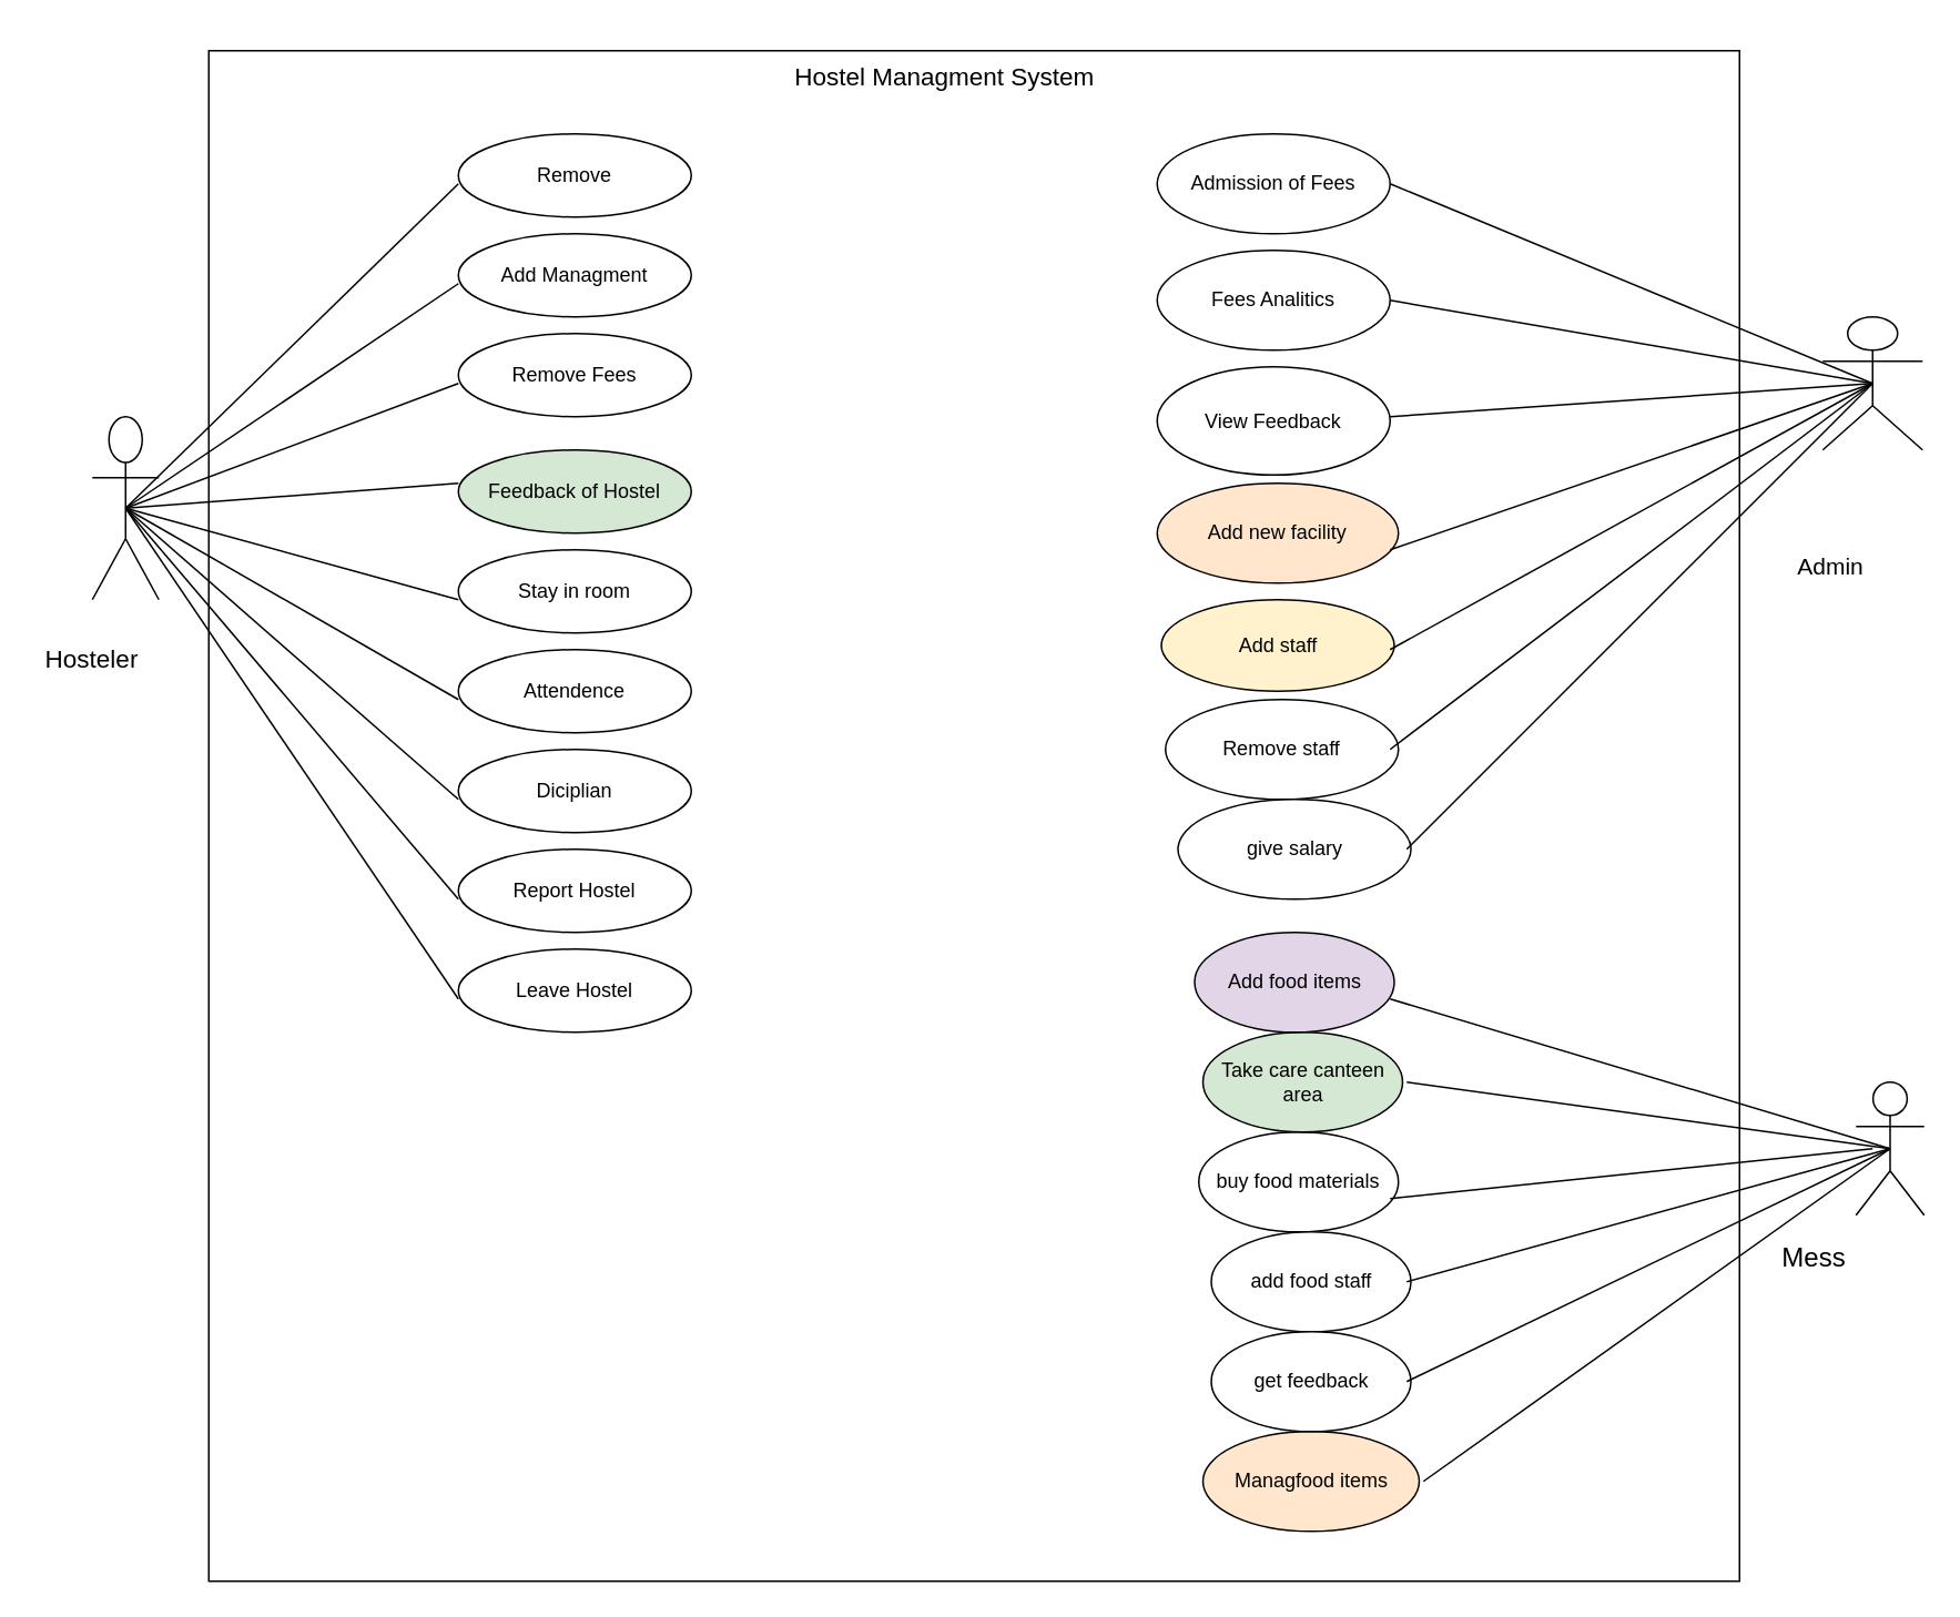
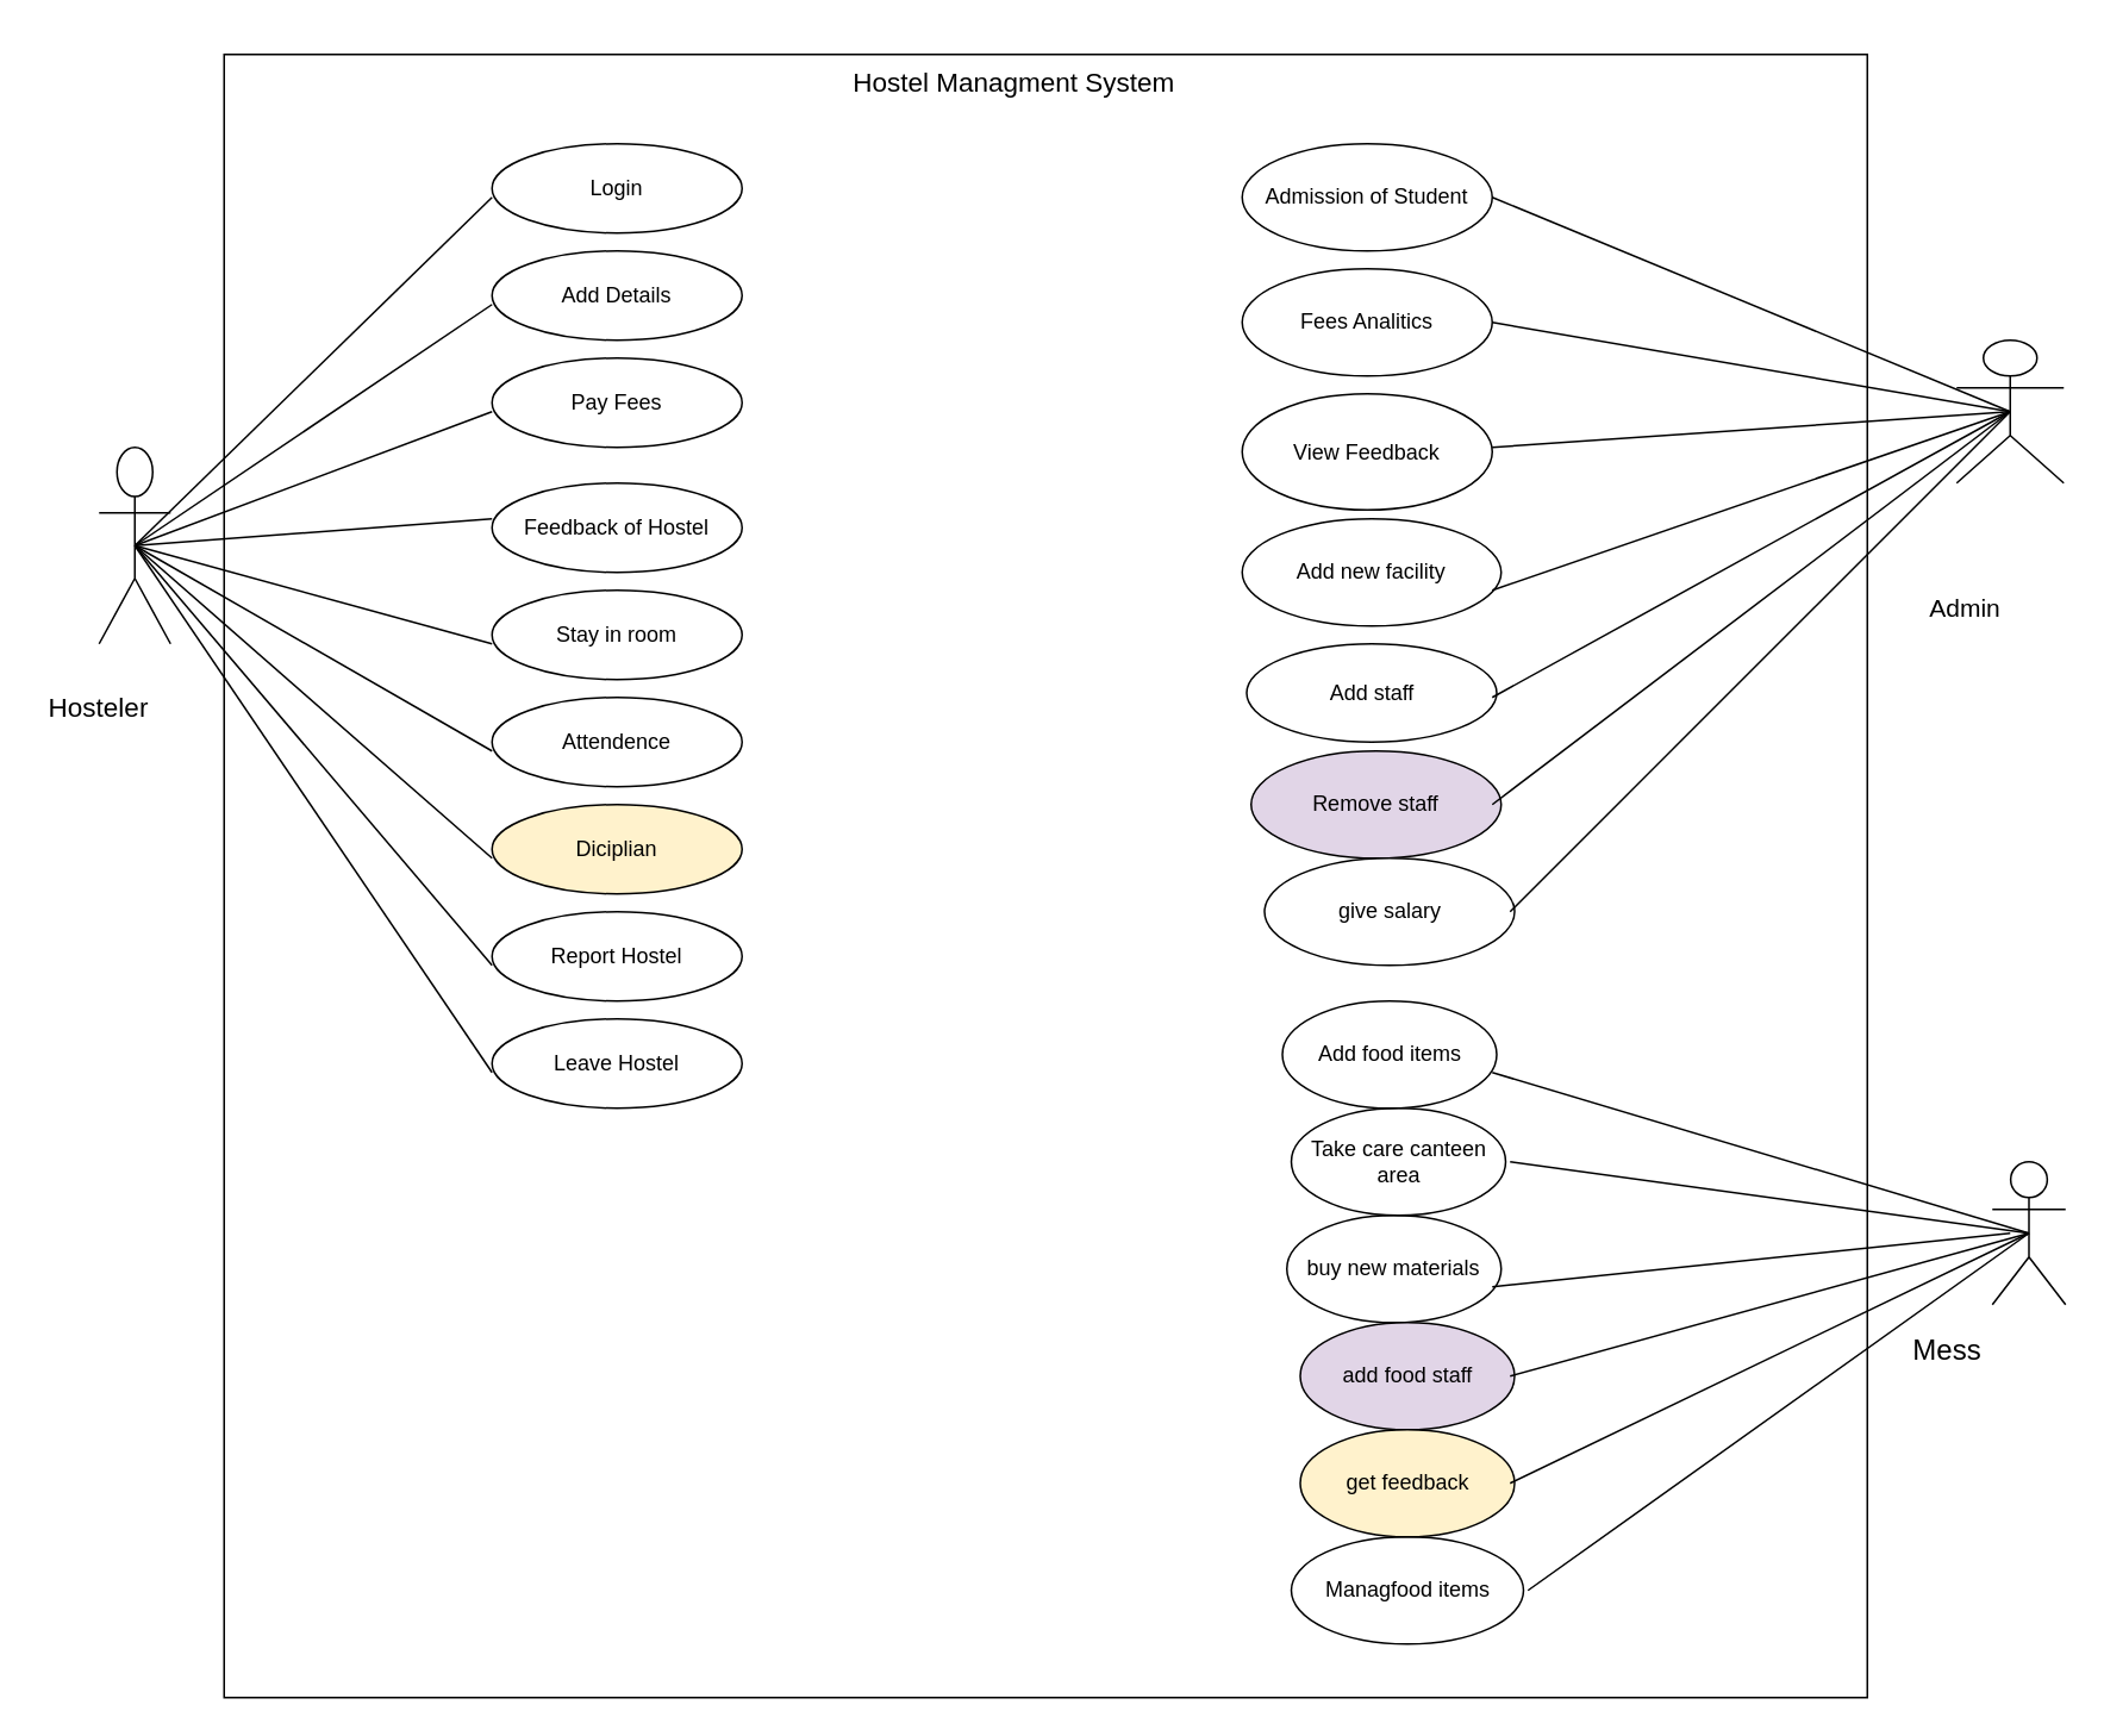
  <mxCell id="0" />
  <mxCell id="1" parent="0" />
  <mxCell id="2" value="" style="whiteSpace=wrap;html=1;aspect=fixed;strokeColor=#000000;" vertex="1" parent="1"><mxGeometry x="125" y="30" width="920" height="920" as="geometry" /></mxCell>
  <mxCell id="3" value="&lt;font style=&quot;font-size: 15px;&quot;&gt;Hostel Managment System&lt;/font&gt;" style="text;html=1;align=center;verticalAlign=middle;whiteSpace=wrap;rounded=0;" vertex="1" parent="1"><mxGeometry x="365" y="20" width="405" height="50" as="geometry" /></mxCell>
- <mxCell id="4" value="Add Managment" style="ellipse;whiteSpace=wrap;html=1;" vertex="1" parent="1"><mxGeometry x="275" y="140" width="140" height="50" as="geometry" /></mxCell>
- <mxCell id="5" value="Remove Fees" style="ellipse;whiteSpace=wrap;html=1;" vertex="1" parent="1"><mxGeometry x="275" y="200" width="140" height="50" as="geometry" /></mxCell>
- <mxCell id="6" value="Feedback of Hostel" style="ellipse;whiteSpace=wrap;html=1;fillColor=#d5e8d4;" vertex="1" parent="1"><mxGeometry x="275" y="270" width="140" height="50" as="geometry" /></mxCell>
+ <mxCell id="4" value="Add Details" style="ellipse;whiteSpace=wrap;html=1;" vertex="1" parent="1"><mxGeometry x="275" y="140" width="140" height="50" as="geometry" /></mxCell>
+ <mxCell id="5" value="Pay Fees" style="ellipse;whiteSpace=wrap;html=1;" vertex="1" parent="1"><mxGeometry x="275" y="200" width="140" height="50" as="geometry" /></mxCell>
+ <mxCell id="6" value="Feedback of Hostel" style="ellipse;whiteSpace=wrap;html=1;" vertex="1" parent="1"><mxGeometry x="275" y="270" width="140" height="50" as="geometry" /></mxCell>
  <mxCell id="7" value="Leave Hostel" style="ellipse;whiteSpace=wrap;html=1;" vertex="1" parent="1"><mxGeometry x="275" y="570" width="140" height="50" as="geometry" /></mxCell>
  <mxCell id="8" value="Stay in room" style="ellipse;whiteSpace=wrap;html=1;" vertex="1" parent="1"><mxGeometry x="275" y="330" width="140" height="50" as="geometry" /></mxCell>
  <mxCell id="9" value="Attendence" style="ellipse;whiteSpace=wrap;html=1;" vertex="1" parent="1"><mxGeometry x="275" y="390" width="140" height="50" as="geometry" /></mxCell>
- <mxCell id="10" value="Diciplian" style="ellipse;whiteSpace=wrap;html=1;" vertex="1" parent="1"><mxGeometry x="275" y="450" width="140" height="50" as="geometry" /></mxCell>
+ <mxCell id="10" value="Diciplian" style="ellipse;whiteSpace=wrap;html=1;fillColor=#fff2cc;" vertex="1" parent="1"><mxGeometry x="275" y="450" width="140" height="50" as="geometry" /></mxCell>
  <mxCell id="11" value="Report Hostel" style="ellipse;whiteSpace=wrap;html=1;" vertex="1" parent="1"><mxGeometry x="275" y="510" width="140" height="50" as="geometry" /></mxCell>
- <mxCell id="12" value="Remove" style="ellipse;whiteSpace=wrap;html=1;" vertex="1" parent="1"><mxGeometry x="275" y="80" width="140" height="50" as="geometry" /></mxCell>
- <mxCell id="13" value="Admission of Fees" style="ellipse;whiteSpace=wrap;html=1;" vertex="1" parent="1"><mxGeometry x="695" y="80" width="140" height="60" as="geometry" /></mxCell>
+ <mxCell id="12" value="Login" style="ellipse;whiteSpace=wrap;html=1;" vertex="1" parent="1"><mxGeometry x="275" y="80" width="140" height="50" as="geometry" /></mxCell>
+ <mxCell id="13" value="Admission of Student" style="ellipse;whiteSpace=wrap;html=1;" vertex="1" parent="1"><mxGeometry x="695" y="80" width="140" height="60" as="geometry" /></mxCell>
  <mxCell id="14" value="Fees Analitics" style="ellipse;whiteSpace=wrap;html=1;" vertex="1" parent="1"><mxGeometry x="695" y="150" width="140" height="60" as="geometry" /></mxCell>
  <mxCell id="15" value="View Feedback" style="ellipse;whiteSpace=wrap;html=1;" vertex="1" parent="1"><mxGeometry x="695" y="220" width="140" height="65" as="geometry" /></mxCell>
- <mxCell id="16" value="Add new facility" style="ellipse;whiteSpace=wrap;html=1;fillColor=#ffe6cc;" vertex="1" parent="1"><mxGeometry x="695" y="290" width="145" height="60" as="geometry" /></mxCell>
- <mxCell id="17" value="Add staff" style="ellipse;whiteSpace=wrap;html=1;fillColor=#fff2cc;" vertex="1" parent="1"><mxGeometry x="697.5" y="360" width="140" height="55" as="geometry" /></mxCell>
- <mxCell id="18" value="Remove staff" style="ellipse;whiteSpace=wrap;html=1;" vertex="1" parent="1"><mxGeometry x="700" y="420" width="140" height="60" as="geometry" /></mxCell>
+ <mxCell id="16" value="Add new facility" style="ellipse;whiteSpace=wrap;html=1;" vertex="1" parent="1"><mxGeometry x="695" y="290" width="145" height="60" as="geometry" /></mxCell>
+ <mxCell id="17" value="Add staff" style="ellipse;whiteSpace=wrap;html=1;" vertex="1" parent="1"><mxGeometry x="697.5" y="360" width="140" height="55" as="geometry" /></mxCell>
+ <mxCell id="18" value="Remove staff" style="ellipse;whiteSpace=wrap;html=1;fillColor=#e1d5e7;" vertex="1" parent="1"><mxGeometry x="700" y="420" width="140" height="60" as="geometry" /></mxCell>
  <mxCell id="19" value="give salary" style="ellipse;whiteSpace=wrap;html=1;" vertex="1" parent="1"><mxGeometry x="707.5" y="480" width="140" height="60" as="geometry" /></mxCell>
- <mxCell id="20" value="buy food materials" style="ellipse;whiteSpace=wrap;html=1;" vertex="1" parent="1"><mxGeometry x="720" y="680" width="120" height="60" as="geometry" /></mxCell>
- <mxCell id="21" value="add food staff" style="ellipse;whiteSpace=wrap;html=1;" vertex="1" parent="1"><mxGeometry x="727.5" y="740" width="120" height="60" as="geometry" /></mxCell>
- <mxCell id="22" value="Managfood items" style="ellipse;whiteSpace=wrap;html=1;fillColor=#ffe6cc;" vertex="1" parent="1"><mxGeometry x="722.5" y="860" width="130" height="60" as="geometry" /></mxCell>
- <mxCell id="23" value="get feedback" style="ellipse;whiteSpace=wrap;html=1;" vertex="1" parent="1"><mxGeometry x="727.5" y="800" width="120" height="60" as="geometry" /></mxCell>
- <mxCell id="24" value="Take care canteen area" style="ellipse;whiteSpace=wrap;html=1;fillColor=#d5e8d4;" vertex="1" parent="1"><mxGeometry x="722.5" y="620" width="120" height="60" as="geometry" /></mxCell>
- <mxCell id="25" value="Add food items" style="ellipse;whiteSpace=wrap;html=1;fillColor=#e1d5e7;" vertex="1" parent="1"><mxGeometry x="717.5" y="560" width="120" height="60" as="geometry" /></mxCell>
+ <mxCell id="20" value="buy new materials" style="ellipse;whiteSpace=wrap;html=1;" vertex="1" parent="1"><mxGeometry x="720" y="680" width="120" height="60" as="geometry" /></mxCell>
+ <mxCell id="21" value="add food staff" style="ellipse;whiteSpace=wrap;html=1;fillColor=#e1d5e7;" vertex="1" parent="1"><mxGeometry x="727.5" y="740" width="120" height="60" as="geometry" /></mxCell>
+ <mxCell id="22" value="Managfood items" style="ellipse;whiteSpace=wrap;html=1;" vertex="1" parent="1"><mxGeometry x="722.5" y="860" width="130" height="60" as="geometry" /></mxCell>
+ <mxCell id="23" value="get feedback" style="ellipse;whiteSpace=wrap;html=1;fillColor=#fff2cc;" vertex="1" parent="1"><mxGeometry x="727.5" y="800" width="120" height="60" as="geometry" /></mxCell>
+ <mxCell id="24" value="Take care canteen area" style="ellipse;whiteSpace=wrap;html=1;" vertex="1" parent="1"><mxGeometry x="722.5" y="620" width="120" height="60" as="geometry" /></mxCell>
+ <mxCell id="25" value="Add food items" style="ellipse;whiteSpace=wrap;html=1;" vertex="1" parent="1"><mxGeometry x="717.5" y="560" width="120" height="60" as="geometry" /></mxCell>
  <mxCell id="26" value="" style="shape=umlActor;verticalLabelPosition=bottom;verticalAlign=top;html=1;outlineConnect=0;" vertex="1" parent="1"><mxGeometry x="55" y="250" width="40" height="110" as="geometry" /></mxCell>
  <mxCell id="27" value="&lt;font style=&quot;font-size: 15px;&quot;&gt;Hosteler&lt;/font&gt;" style="text;html=1;align=center;verticalAlign=middle;whiteSpace=wrap;rounded=0;" vertex="1" parent="1"><mxGeometry x="20" y="380" width="70" height="30" as="geometry" /></mxCell>
  <mxCell id="28" value="" style="shape=umlActor;verticalLabelPosition=bottom;verticalAlign=top;html=1;outlineConnect=0;" vertex="1" parent="1"><mxGeometry x="1095" y="190" width="60" height="80" as="geometry" /></mxCell>
  <mxCell id="29" value="&lt;font style=&quot;font-size: 14px;&quot;&gt;Admin&lt;/font&gt;" style="text;html=1;align=center;verticalAlign=middle;whiteSpace=wrap;rounded=0;" vertex="1" parent="1"><mxGeometry x="1055" y="325" width="90" height="30" as="geometry" /></mxCell>
  <mxCell id="30" value="" style="shape=umlActor;verticalLabelPosition=bottom;verticalAlign=top;html=1;outlineConnect=0;" vertex="1" parent="1"><mxGeometry x="1115" y="650" width="41" height="80" as="geometry" /></mxCell>
  <mxCell id="31" value="&lt;font style=&quot;font-size: 16px;&quot;&gt;Mess&lt;/font&gt;" style="text;html=1;align=center;verticalAlign=middle;whiteSpace=wrap;rounded=0;" vertex="1" parent="1"><mxGeometry x="1055" y="740" width="70" height="30" as="geometry" /></mxCell>
  <mxCell id="32" value="" style="endArrow=none;html=1;rounded=0;" edge="1" parent="1" target="2"><mxGeometry width="50" height="50" relative="1" as="geometry"><mxPoint x="125" y="270" as="sourcePoint" /><mxPoint x="175" y="220" as="targetPoint" /></mxGeometry></mxCell>
  <mxCell id="33" value="" style="endArrow=none;html=1;rounded=0;exitX=0.5;exitY=0.5;exitDx=0;exitDy=0;exitPerimeter=0;" edge="1" parent="1" source="26"><mxGeometry width="50" height="50" relative="1" as="geometry"><mxPoint x="225" y="160" as="sourcePoint" /><mxPoint x="275" y="110" as="targetPoint" /></mxGeometry></mxCell>
  <mxCell id="34" value="" style="endArrow=none;html=1;rounded=0;exitX=0.5;exitY=0.5;exitDx=0;exitDy=0;exitPerimeter=0;" edge="1" parent="1" source="26"><mxGeometry width="50" height="50" relative="1" as="geometry"><mxPoint x="225" y="220" as="sourcePoint" /><mxPoint x="275" y="170" as="targetPoint" /></mxGeometry></mxCell>
  <mxCell id="35" value="" style="endArrow=none;html=1;rounded=0;exitX=0.5;exitY=0.5;exitDx=0;exitDy=0;exitPerimeter=0;" edge="1" parent="1" source="26"><mxGeometry width="50" height="50" relative="1" as="geometry"><mxPoint x="225" y="340" as="sourcePoint" /><mxPoint x="275" y="290" as="targetPoint" /></mxGeometry></mxCell>
  <mxCell id="36" value="" style="endArrow=none;html=1;rounded=0;exitX=0.5;exitY=0.5;exitDx=0;exitDy=0;exitPerimeter=0;" edge="1" parent="1" source="26"><mxGeometry width="50" height="50" relative="1" as="geometry"><mxPoint x="225" y="280" as="sourcePoint" /><mxPoint x="275" y="230" as="targetPoint" /></mxGeometry></mxCell>
  <mxCell id="37" value="" style="endArrow=none;html=1;rounded=0;exitX=0.5;exitY=0.5;exitDx=0;exitDy=0;exitPerimeter=0;" edge="1" parent="1" source="26"><mxGeometry width="50" height="50" relative="1" as="geometry"><mxPoint x="225" y="410" as="sourcePoint" /><mxPoint x="275" y="360" as="targetPoint" /></mxGeometry></mxCell>
  <mxCell id="38" value="" style="endArrow=none;html=1;rounded=0;exitX=0.5;exitY=0.5;exitDx=0;exitDy=0;exitPerimeter=0;" edge="1" parent="1" source="26"><mxGeometry width="50" height="50" relative="1" as="geometry"><mxPoint x="225" y="470" as="sourcePoint" /><mxPoint x="275" y="420" as="targetPoint" /></mxGeometry></mxCell>
  <mxCell id="39" value="" style="endArrow=none;html=1;rounded=0;exitX=0.5;exitY=0.5;exitDx=0;exitDy=0;exitPerimeter=0;" edge="1" parent="1" source="26"><mxGeometry width="50" height="50" relative="1" as="geometry"><mxPoint x="225" y="530" as="sourcePoint" /><mxPoint x="275" y="480" as="targetPoint" /></mxGeometry></mxCell>
  <mxCell id="40" value="" style="endArrow=none;html=1;rounded=0;exitX=0.5;exitY=0.5;exitDx=0;exitDy=0;exitPerimeter=0;" edge="1" parent="1" source="26"><mxGeometry width="50" height="50" relative="1" as="geometry"><mxPoint x="225" y="590" as="sourcePoint" /><mxPoint x="275" y="540" as="targetPoint" /></mxGeometry></mxCell>
  <mxCell id="41" value="" style="endArrow=none;html=1;rounded=0;exitX=0.5;exitY=0.5;exitDx=0;exitDy=0;exitPerimeter=0;" edge="1" parent="1" source="26"><mxGeometry width="50" height="50" relative="1" as="geometry"><mxPoint x="225" y="650" as="sourcePoint" /><mxPoint x="275" y="600" as="targetPoint" /></mxGeometry></mxCell>
  <mxCell id="42" value="" style="endArrow=none;html=1;rounded=0;entryX=0.5;entryY=0.5;entryDx=0;entryDy=0;entryPerimeter=0;" edge="1" parent="1" target="28"><mxGeometry width="50" height="50" relative="1" as="geometry"><mxPoint x="835" y="180" as="sourcePoint" /><mxPoint x="1115" y="230" as="targetPoint" /></mxGeometry></mxCell>
  <mxCell id="43" value="" style="endArrow=none;html=1;rounded=0;entryX=0.5;entryY=0.5;entryDx=0;entryDy=0;entryPerimeter=0;" edge="1" parent="1" target="28"><mxGeometry width="50" height="50" relative="1" as="geometry"><mxPoint x="835" y="250" as="sourcePoint" /><mxPoint x="885" y="200" as="targetPoint" /></mxGeometry></mxCell>
  <mxCell id="44" value="" style="endArrow=none;html=1;rounded=0;entryX=0.5;entryY=0.5;entryDx=0;entryDy=0;entryPerimeter=0;" edge="1" parent="1" target="28"><mxGeometry width="50" height="50" relative="1" as="geometry"><mxPoint x="835" y="110" as="sourcePoint" /><mxPoint x="885" y="60" as="targetPoint" /></mxGeometry></mxCell>
  <mxCell id="45" value="" style="endArrow=none;html=1;rounded=0;entryX=0.5;entryY=0.5;entryDx=0;entryDy=0;entryPerimeter=0;" edge="1" parent="1" target="28"><mxGeometry width="50" height="50" relative="1" as="geometry"><mxPoint x="835" y="330" as="sourcePoint" /><mxPoint x="885" y="280" as="targetPoint" /></mxGeometry></mxCell>
  <mxCell id="46" value="" style="endArrow=none;html=1;rounded=0;entryX=0.5;entryY=0.5;entryDx=0;entryDy=0;entryPerimeter=0;" edge="1" parent="1" target="28"><mxGeometry width="50" height="50" relative="1" as="geometry"><mxPoint x="835" y="390" as="sourcePoint" /><mxPoint x="885" y="340" as="targetPoint" /></mxGeometry></mxCell>
  <mxCell id="47" value="" style="endArrow=none;html=1;rounded=0;entryX=0.5;entryY=0.5;entryDx=0;entryDy=0;entryPerimeter=0;" edge="1" parent="1" target="28"><mxGeometry width="50" height="50" relative="1" as="geometry"><mxPoint x="835" y="450" as="sourcePoint" /><mxPoint x="895" y="400" as="targetPoint" /></mxGeometry></mxCell>
  <mxCell id="48" value="" style="endArrow=none;html=1;rounded=0;entryX=0.5;entryY=0.5;entryDx=0;entryDy=0;entryPerimeter=0;" edge="1" parent="1" target="28"><mxGeometry width="50" height="50" relative="1" as="geometry"><mxPoint x="845" y="510" as="sourcePoint" /><mxPoint x="895" y="460" as="targetPoint" /></mxGeometry></mxCell>
  <mxCell id="49" value="" style="endArrow=none;html=1;rounded=0;entryX=0.5;entryY=0.5;entryDx=0;entryDy=0;entryPerimeter=0;" edge="1" parent="1" target="30"><mxGeometry width="50" height="50" relative="1" as="geometry"><mxPoint x="835" y="600" as="sourcePoint" /><mxPoint x="885" y="550" as="targetPoint" /></mxGeometry></mxCell>
  <mxCell id="50" value="" style="endArrow=none;html=1;rounded=0;entryX=0.5;entryY=0.5;entryDx=0;entryDy=0;entryPerimeter=0;" edge="1" parent="1" target="30"><mxGeometry width="50" height="50" relative="1" as="geometry"><mxPoint x="845" y="650" as="sourcePoint" /><mxPoint x="895" y="600" as="targetPoint" /></mxGeometry></mxCell>
  <mxCell id="51" value="" style="endArrow=none;html=1;rounded=0;" edge="1" parent="1"><mxGeometry width="50" height="50" relative="1" as="geometry"><mxPoint x="835" y="720" as="sourcePoint" /><mxPoint x="1125" y="690" as="targetPoint" /></mxGeometry></mxCell>
  <mxCell id="52" value="" style="endArrow=none;html=1;rounded=0;entryX=0.5;entryY=0.5;entryDx=0;entryDy=0;entryPerimeter=0;" edge="1" parent="1" target="30"><mxGeometry width="50" height="50" relative="1" as="geometry"><mxPoint x="845" y="770" as="sourcePoint" /><mxPoint x="895" y="720" as="targetPoint" /></mxGeometry></mxCell>
  <mxCell id="53" value="" style="endArrow=none;html=1;rounded=0;entryX=0.5;entryY=0.5;entryDx=0;entryDy=0;entryPerimeter=0;" edge="1" parent="1" target="30"><mxGeometry width="50" height="50" relative="1" as="geometry"><mxPoint x="845" y="830" as="sourcePoint" /><mxPoint x="895" y="780" as="targetPoint" /></mxGeometry></mxCell>
  <mxCell id="54" value="" style="endArrow=none;html=1;rounded=0;entryX=0.5;entryY=0.5;entryDx=0;entryDy=0;entryPerimeter=0;" edge="1" parent="1" target="30"><mxGeometry width="50" height="50" relative="1" as="geometry"><mxPoint x="855" y="890" as="sourcePoint" /><mxPoint x="905" as="targetPoint" y="840" /></mxGeometry></mxCell>
